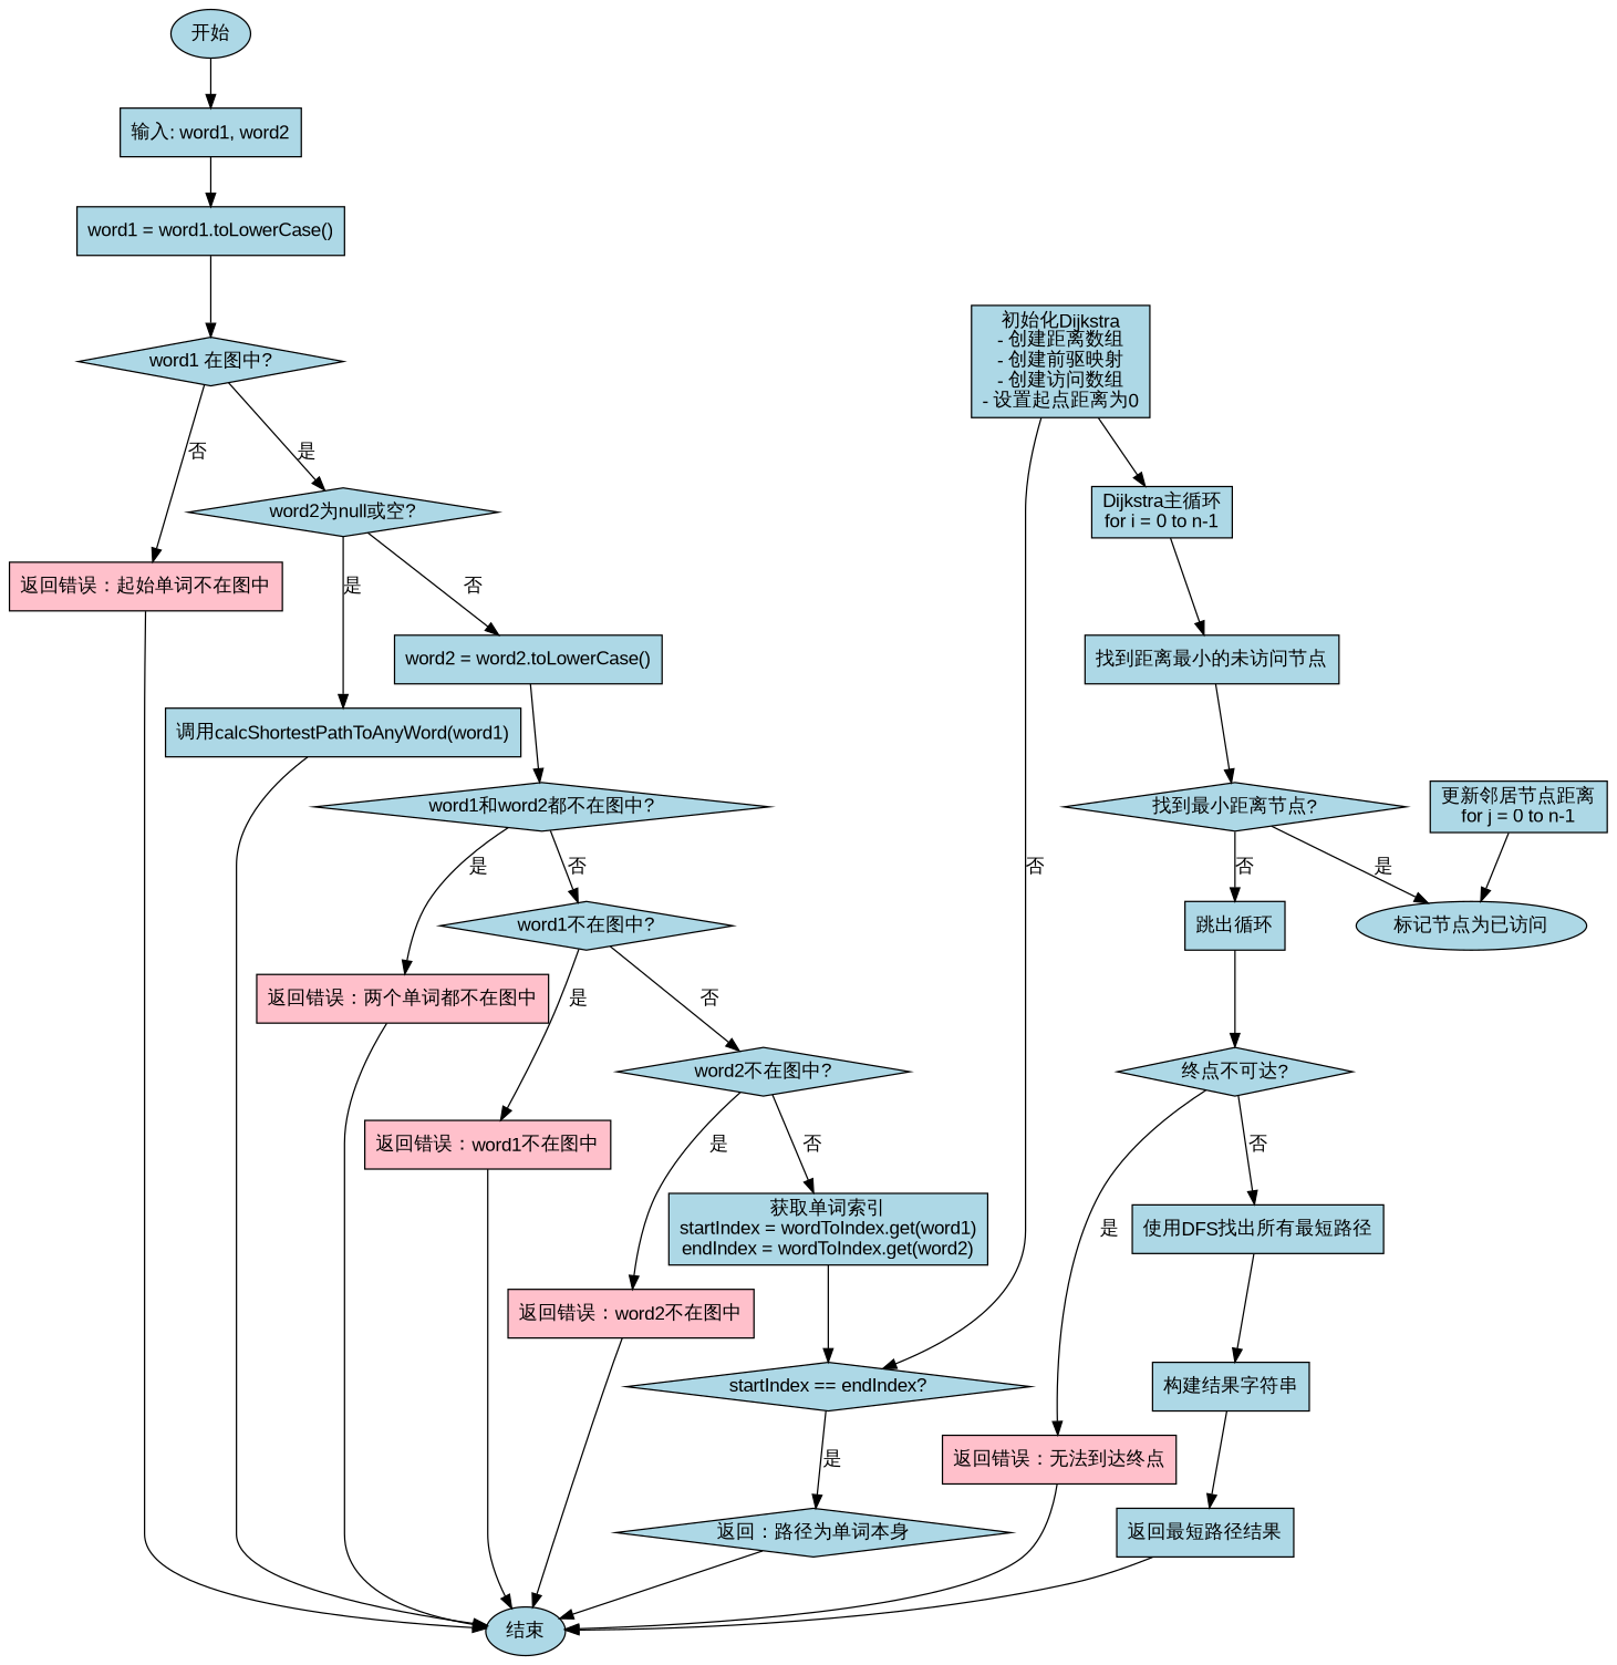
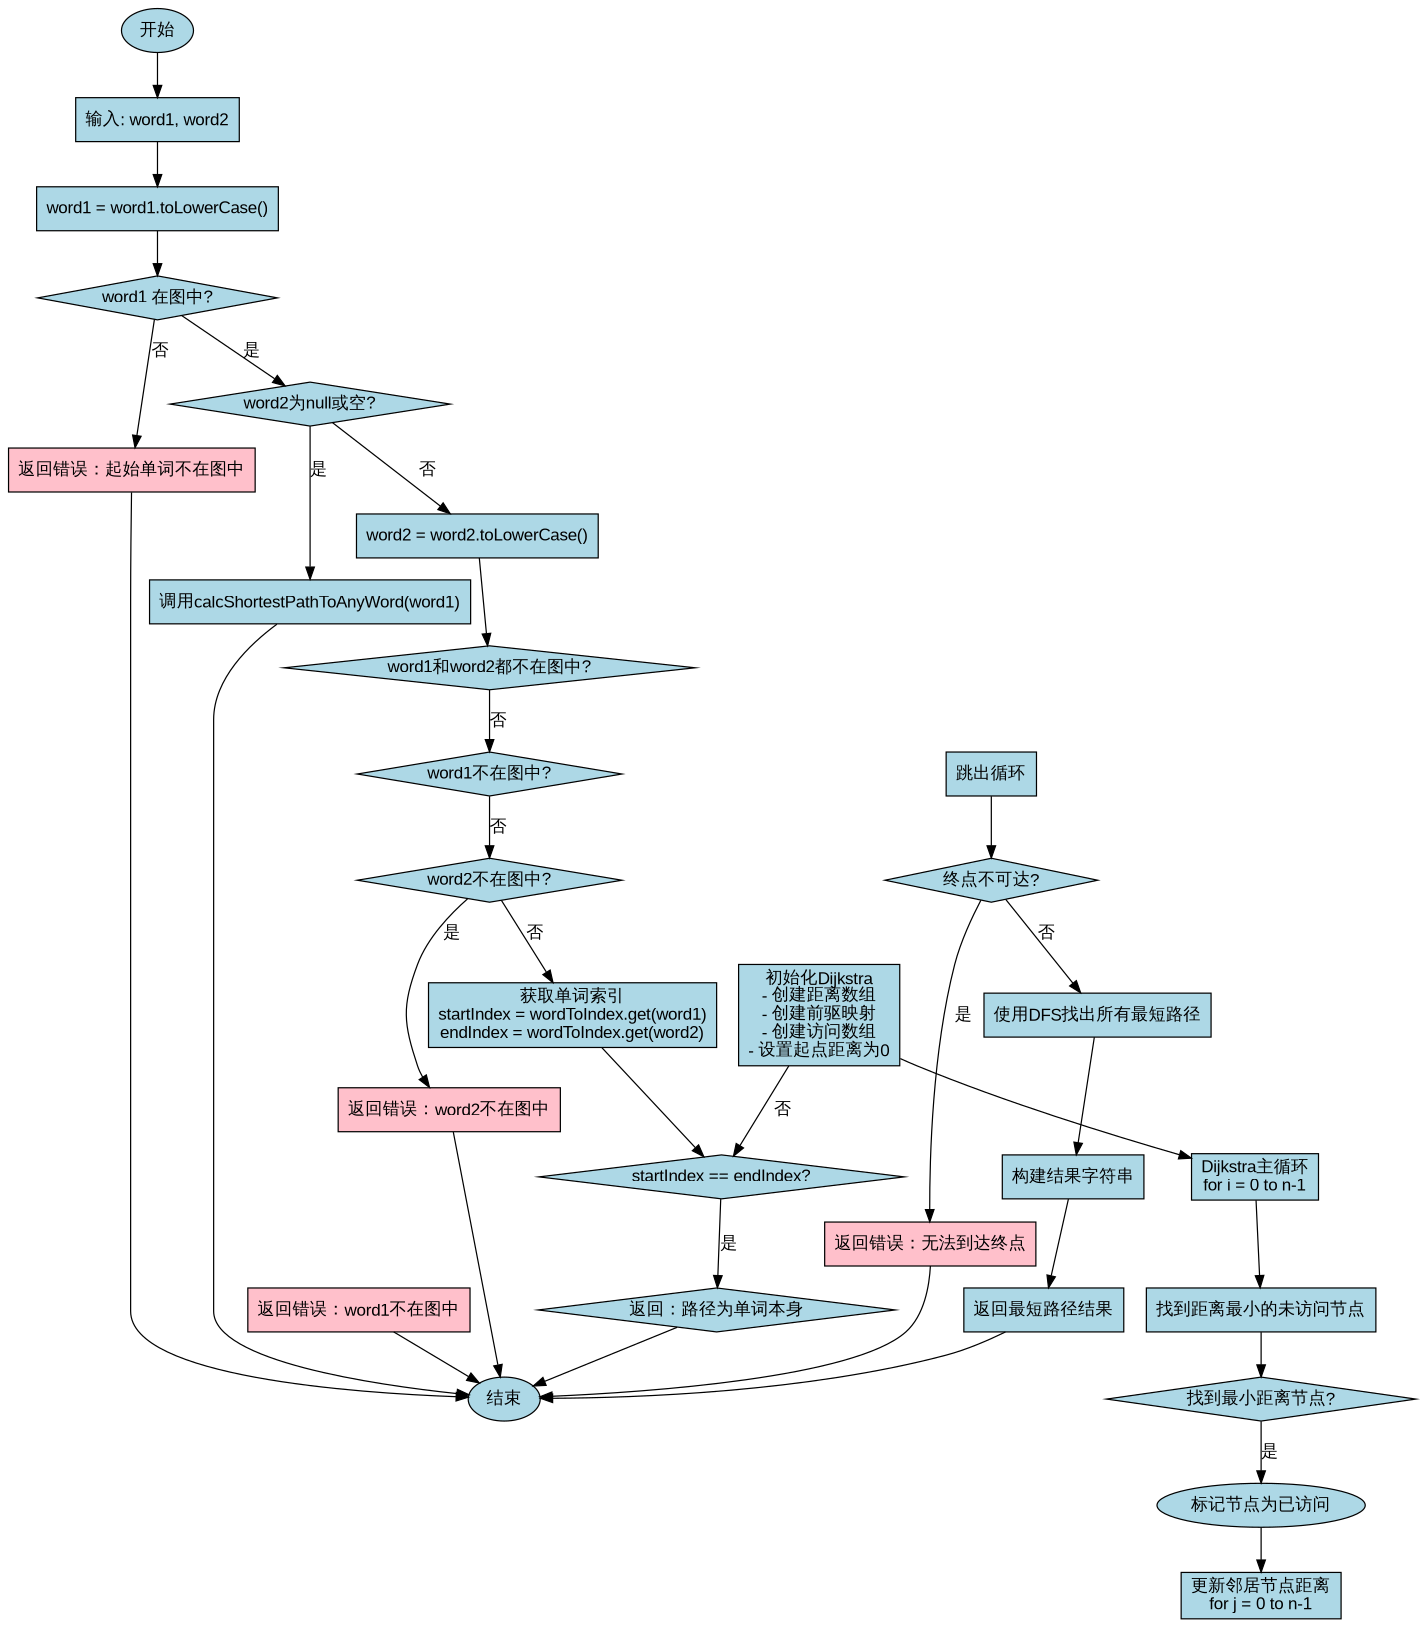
  digraph {
    fontname="Liberation Sans"
    rankdir=TB
    node [fillcolor=lightblue fontname="Liberation Sans" shape=box style=filled]
    edge [fontname="Liberation Sans"]
    n1 [label="开始" shape=oval]
    n2 [label="输入: word1, word2"]
    n3 [label="word1 = word1.toLowerCase()"]
    n4 [label="word1 在图中?" shape=diamond]
    n5 [fillcolor=pink label="返回错误：起始单词不在图中"]
    n6 [label="word2为null或空?" shape=diamond]
    n7 [label="结束" shape=oval]
    n8 [label="调用calcShortestPathToAnyWord(word1)"]
    n9 [label="word2 = word2.toLowerCase()"]
    n10 [label="word1和word2都不在图中?" shape=diamond]
-   n11 [fillcolor=pink label="返回错误：两个单词都不在图中"]
    n12 [label="word1不在图中?" shape=diamond]
    n13 [fillcolor=pink label="返回错误：word1不在图中"]
    n14 [label="word2不在图中?" shape=diamond]
    n15 [fillcolor=pink label="返回错误：word2不在图中"]
    n16 [label="获取单词索引\nstartIndex = wordToIndex.get(word1)\nendIndex = wordToIndex.get(word2)"]
    n17 [label="startIndex == endIndex?" shape=diamond]
    n18 [label="返回：路径为单词本身" shape=diamond]
    n19 [label="初始化Dijkstra\n- 创建距离数组\n- 创建前驱映射\n- 创建访问数组\n- 设置起点距离为0"]
    n20 [label="Dijkstra主循环\nfor i = 0 to n-1"]
    n21 [label="找到距离最小的未访问节点"]
    n22 [label="找到最小距离节点?" shape=diamond]
    n23 [label="跳出循环"]
    n24 [label="标记节点为已访问" shape=ellipse]
    n25 [label="终点不可达?" shape=diamond]
    n26 [label="更新邻居节点距离\nfor j = 0 to n-1"]
    n27 [fillcolor=pink label="返回错误：无法到达终点"]
    n28 [label="使用DFS找出所有最短路径"]
    n29 [label="构建结果字符串"]
    n30 [label="返回最短路径结果"]
    n1 -> n2
    n2 -> n3
    n3 -> n4
    n4 -> n5 [label="否"]
    n4 -> n6 [label="是"]
    n5 -> n7
    n6 -> n8 [label="是"]
    n6 -> n9 [label="否"]
    n8 -> n7
    n9 -> n10
-   n10 -> n11 [label="是"]
    n10 -> n12 [label="否"]
-   n11 -> n7
-   n12 -> n13 [label="是"]
    n12 -> n14 [label="否"]
    n13 -> n7
    n14 -> n15 [label="是"]
    n14 -> n16 [label="否"]
    n15 -> n7
    n16 -> n17
    n17 -> n18 [label="是"]
    n18 -> n7
    n19 -> n17 [label="否"]
    n19 -> n20
    n20 -> n21
    n21 -> n22
-   n22 -> n23 [label="否"]
    n22 -> n24 [label="是"]
    n23 -> n25
-   n26 -> n24
+   n24 -> n26
    n25 -> n27 [label="是"]
    n25 -> n28 [label="否"]
    n27 -> n7
    n28 -> n29
    n29 -> n30
    n30 -> n7
  }
